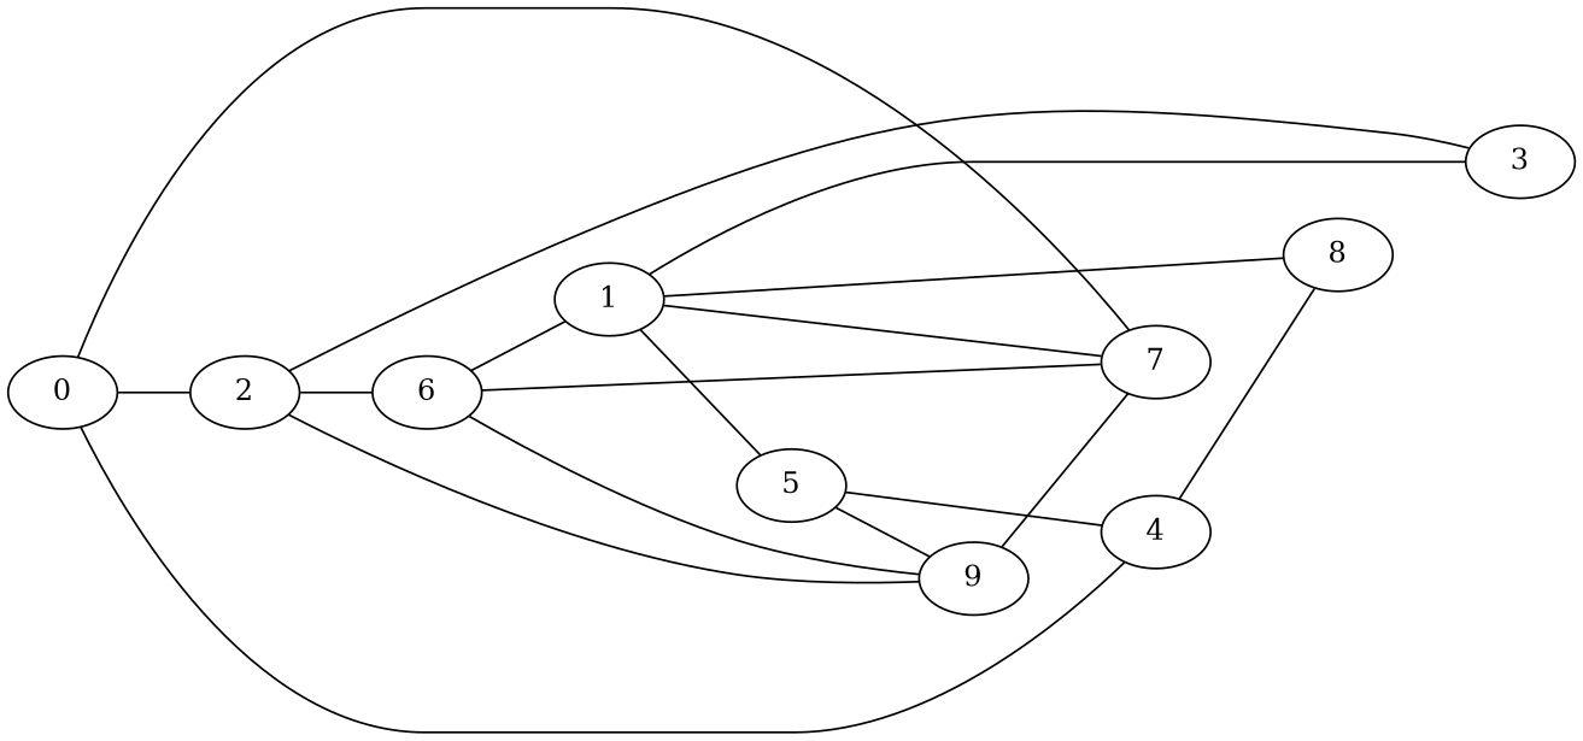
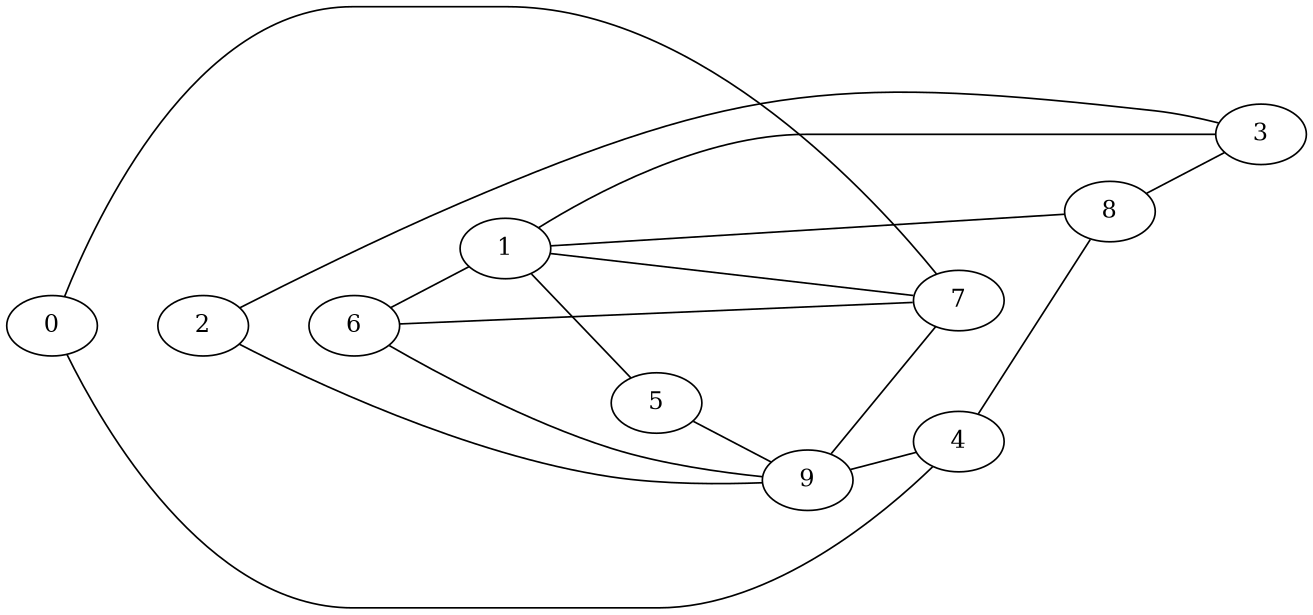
  graph {
    rankdir=LR
    0
    2
    7
    6
    3
    1
    9
    8
    5
    4
-   0 -- 2
    0 -- 7
-   2 -- 6
    2 -- 3
    7 -- 6
    7 -- 1
    6 -- 1
    6 -- 9
    3 -- 1
    1 -- 8
    1 -- 5
    9 -- 2
    9 -- 7
+   8 -- 3
    5 -- 9
-   5 -- 4
+   9 -- 4
    4 -- 0
    4 -- 8
  }
